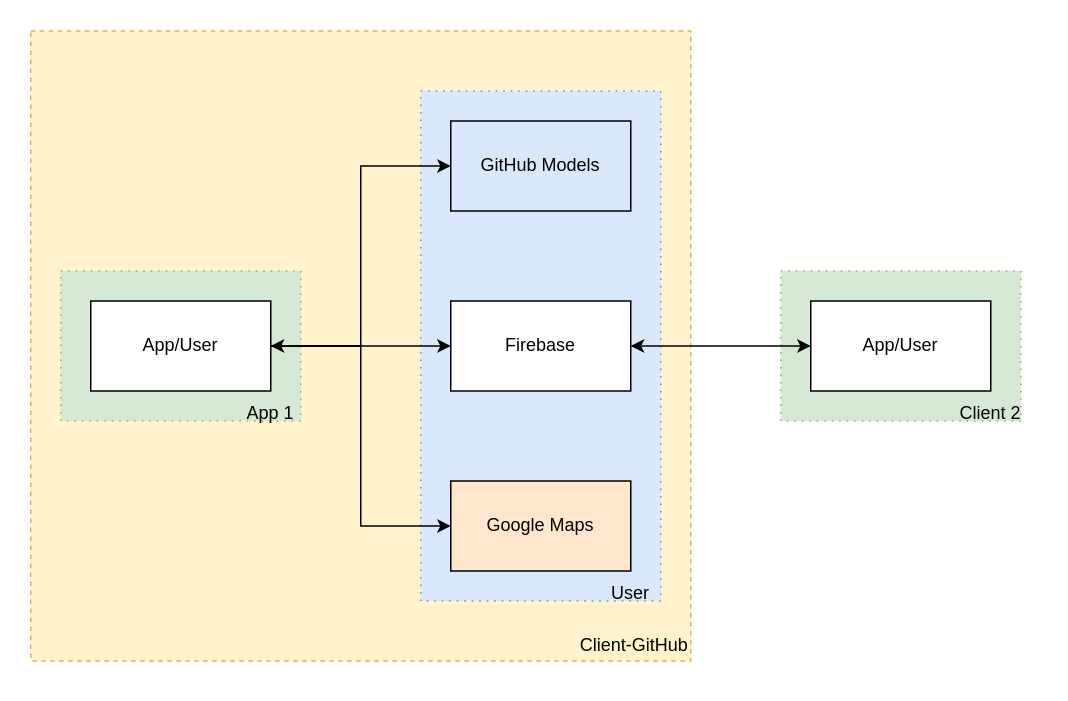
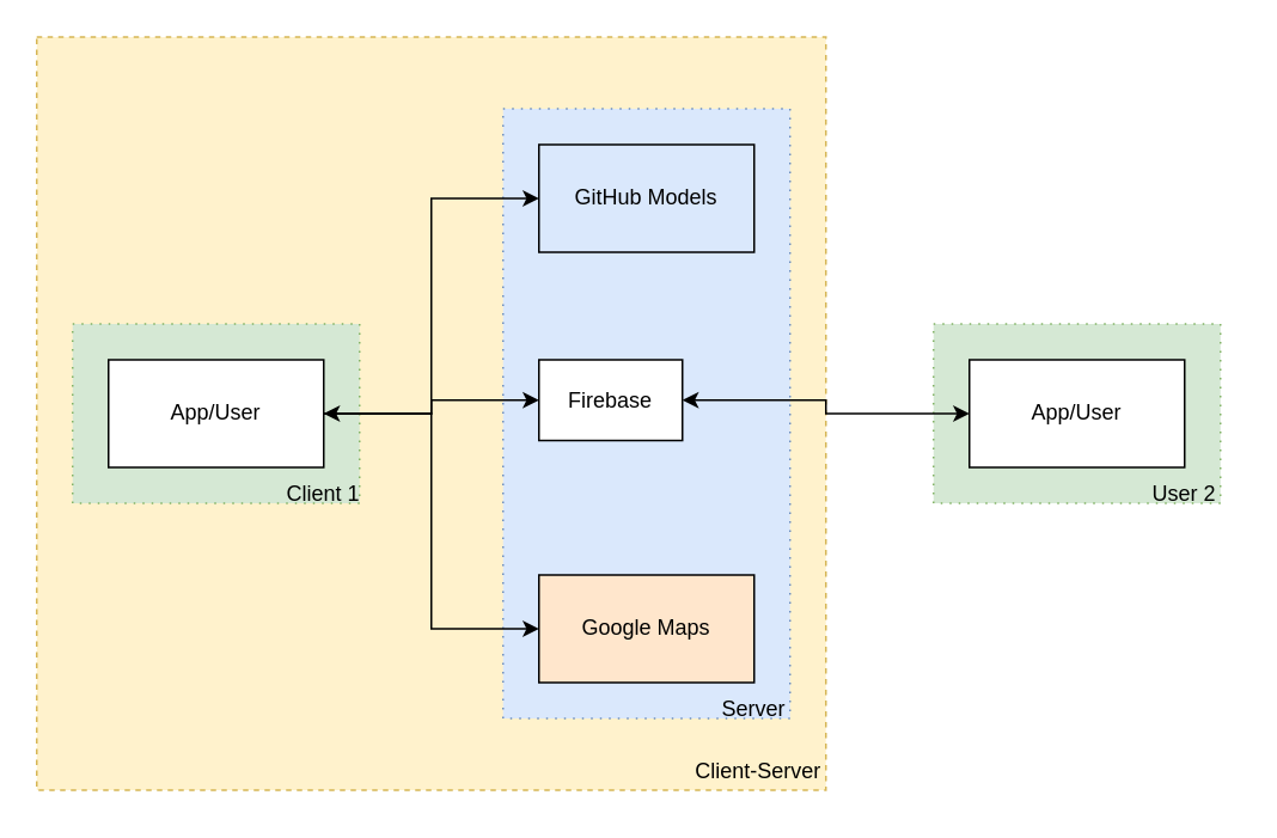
  <mxCell id="0" />
  <mxCell id="1" parent="0" />
  <mxCell id="2" value="" style="rounded=0;whiteSpace=wrap;html=1;fillColor=#d5e8d4;dashed=1;dashPattern=1 4;strokeColor=#82b366;" vertex="1" parent="1"><mxGeometry x="520" y="180" width="160" height="100" as="geometry" /></mxCell>
  <mxCell id="3" value="" style="rounded=0;whiteSpace=wrap;html=1;fillColor=#fff2cc;dashed=1;strokeColor=#d6b656;" vertex="1" parent="1"><mxGeometry x="20" y="20" width="440" height="420" as="geometry" /></mxCell>
  <mxCell id="4" value="" style="rounded=0;whiteSpace=wrap;html=1;fillColor=#d5e8d4;dashed=1;dashPattern=1 4;strokeColor=#82b366;" vertex="1" parent="1"><mxGeometry x="40" y="180" width="160" height="100" as="geometry" /></mxCell>
  <mxCell id="5" value="" style="rounded=0;whiteSpace=wrap;html=1;fillColor=#dae8fc;dashed=1;dashPattern=1 4;strokeColor=#6c8ebf;" vertex="1" parent="1"><mxGeometry x="280" y="60" width="160" height="340" as="geometry" /></mxCell>
  <mxCell id="6" style="edgeStyle=orthogonalEdgeStyle;rounded=0;orthogonalLoop=1;jettySize=auto;html=1;entryX=0;entryY=0.5;entryDx=0;entryDy=0;" edge="1" parent="1" source="9" target="12"><mxGeometry relative="1" as="geometry" /></mxCell>
  <mxCell id="7" style="edgeStyle=orthogonalEdgeStyle;rounded=0;orthogonalLoop=1;jettySize=auto;html=1;" edge="1" parent="1" source="9" target="11"><mxGeometry relative="1" as="geometry" /></mxCell>
  <mxCell id="8" style="edgeStyle=orthogonalEdgeStyle;rounded=0;orthogonalLoop=1;jettySize=auto;html=1;entryX=0;entryY=0.5;entryDx=0;entryDy=0;startArrow=classic;startFill=1;" edge="1" parent="1" source="9" target="14"><mxGeometry relative="1" as="geometry" /></mxCell>
  <mxCell id="9" value="App/User" style="rounded=0;whiteSpace=wrap;html=1;" vertex="1" parent="1"><mxGeometry x="60" y="200" width="120" height="60" as="geometry" /></mxCell>
  <mxCell id="10" style="edgeStyle=orthogonalEdgeStyle;rounded=0;orthogonalLoop=1;jettySize=auto;html=1;entryX=0;entryY=0.5;entryDx=0;entryDy=0;startArrow=classic;startFill=1;" edge="1" parent="1" source="11" target="13"><mxGeometry relative="1" as="geometry" /></mxCell>
- <mxCell id="11" value="Firebase" style="rounded=0;whiteSpace=wrap;html=1;" vertex="1" parent="1"><mxGeometry x="300" y="200" width="120" height="60" as="geometry" /></mxCell>
+ <mxCell id="11" value="Firebase" style="rounded=0;whiteSpace=wrap;html=1;" vertex="1" parent="1"><mxGeometry x="300" y="200" width="80" height="45" as="geometry" /></mxCell>
  <mxCell id="12" value="GitHub Models" style="rounded=0;whiteSpace=wrap;html=1;fillColor=#dae8fc;" vertex="1" parent="1"><mxGeometry x="300" y="80" width="120" height="60" as="geometry" /></mxCell>
  <mxCell id="13" value="App/User" style="rounded=0;whiteSpace=wrap;html=1;" vertex="1" parent="1"><mxGeometry x="540" y="200" width="120" height="60" as="geometry" /></mxCell>
  <mxCell id="14" value="Google Maps" style="rounded=0;whiteSpace=wrap;html=1;fillColor=#ffe6cc;" vertex="1" parent="1"><mxGeometry x="300" y="320" width="120" height="60" as="geometry" /></mxCell>
- <mxCell id="15" value="App 1" style="text;html=1;align=center;verticalAlign=middle;whiteSpace=wrap;rounded=0;" vertex="1" parent="1"><mxGeometry x="150" y="260" width="60" height="30" as="geometry" /></mxCell>
- <mxCell id="16" value="Client 2" style="text;html=1;align=center;verticalAlign=middle;whiteSpace=wrap;rounded=0;" vertex="1" parent="1"><mxGeometry x="630" y="260" width="60" height="30" as="geometry" /></mxCell>
- <mxCell id="17" value="User" style="text;html=1;align=center;verticalAlign=middle;whiteSpace=wrap;rounded=0;" vertex="1" parent="1"><mxGeometry x="390" y="380" width="60" height="30" as="geometry" /></mxCell>
- <mxCell id="18" value="Client-GitHub" style="text;html=1;align=center;verticalAlign=middle;whiteSpace=wrap;rounded=0;" vertex="1" parent="1"><mxGeometry x="385" y="415" width="75" height="30" as="geometry" /></mxCell>
+ <mxCell id="15" value="Client 1" style="text;html=1;align=center;verticalAlign=middle;whiteSpace=wrap;rounded=0;" vertex="1" parent="1"><mxGeometry x="150" y="260" width="60" height="30" as="geometry" /></mxCell>
+ <mxCell id="16" value="User 2" style="text;html=1;align=center;verticalAlign=middle;whiteSpace=wrap;rounded=0;" vertex="1" parent="1"><mxGeometry x="630" y="260" width="60" height="30" as="geometry" /></mxCell>
+ <mxCell id="17" value="Server" style="text;html=1;align=center;verticalAlign=middle;whiteSpace=wrap;rounded=0;" vertex="1" parent="1"><mxGeometry x="390" y="380" width="60" height="30" as="geometry" /></mxCell>
+ <mxCell id="18" value="Client-Server" style="text;html=1;align=center;verticalAlign=middle;whiteSpace=wrap;rounded=0;" vertex="1" parent="1"><mxGeometry x="385" y="415" width="75" height="30" as="geometry" /></mxCell>
